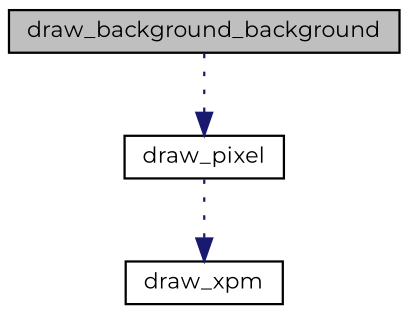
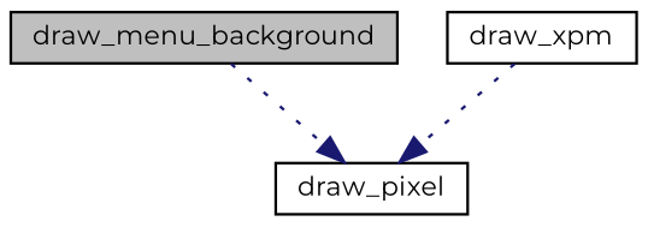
  digraph {
    fontname=Montserrat
    rankdir=TB
    node [color=black fillcolor=white fontname=Montserrat fontsize=10 shape=record style=filled]
    edge [color=midnightblue fontname=Montserrat fontsize=10 labelfontname=Helvetica labelfontsize=10 style=dotted]
-   n1 [fillcolor=grey75 fontcolor=black height=0.2 label=draw_background_background width=0.4]
+   n1 [fillcolor=grey75 fontcolor=black height=0.2 label=draw_menu_background width=0.4]
    n2 [height=0.2 label=draw_pixel width=0.4]
    n3 [height=0.2 label=draw_xpm width=0.4]
    n1 -> n2
-   n2 -> n3
+   n3 -> n2
  }
